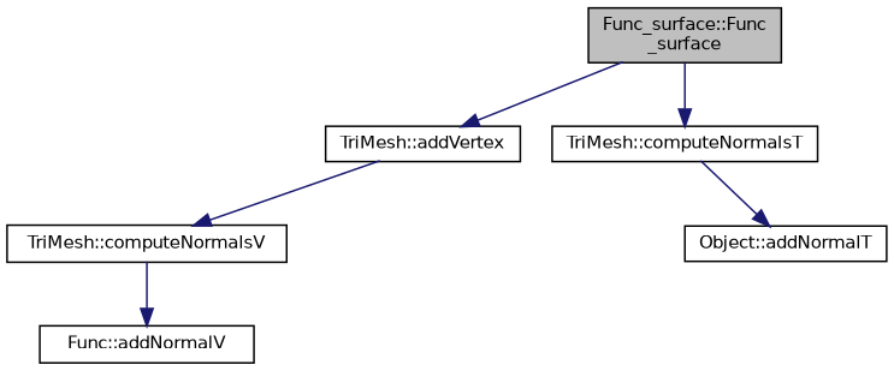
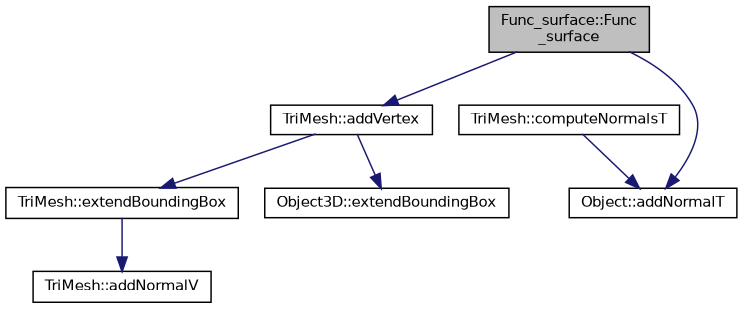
  digraph {
    rankdir=TB
    node [color=black fillcolor=white fontname=Helvetica fontsize=10 shape=record style=filled]
    edge [color=midnightblue fontname=Helvetica fontsize=10 labelfontname=Helvetica labelfontsize=10 style=solid]
    n1 [fillcolor=grey75 fontcolor=black height=0.2 label="Func_surface::Func\l_surface" width=0.4]
    n2 [height=0.2 label="TriMesh::addVertex" width=0.4]
    n3 [height=0.2 label="TriMesh::computeNormalsT" width=0.4]
-   n4 [height=0.2 label="TriMesh::computeNormalsV" width=0.4]
+   n4 [height=0.2 label="TriMesh::extendBoundingBox" width=0.4]
+   n5 [height=0.2 label="Object3D::extendBoundingBox" width=0.4]
    n6 [height=0.2 label="Object::addNormalT" width=0.4]
-   n7 [height=0.2 label="Func::addNormalV" width=0.4]
+   n7 [height=0.2 label="TriMesh::addNormalV" width=0.4]
    n1 -> n2
-   n1 -> n3
+   n1 -> n6
    n2 -> n4
+   n2 -> n5
    n3 -> n6
    n4 -> n7
  }
